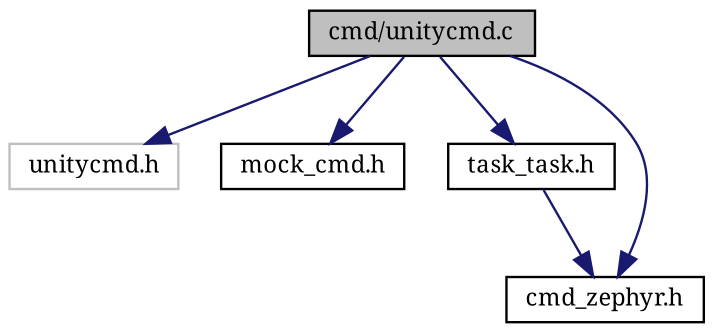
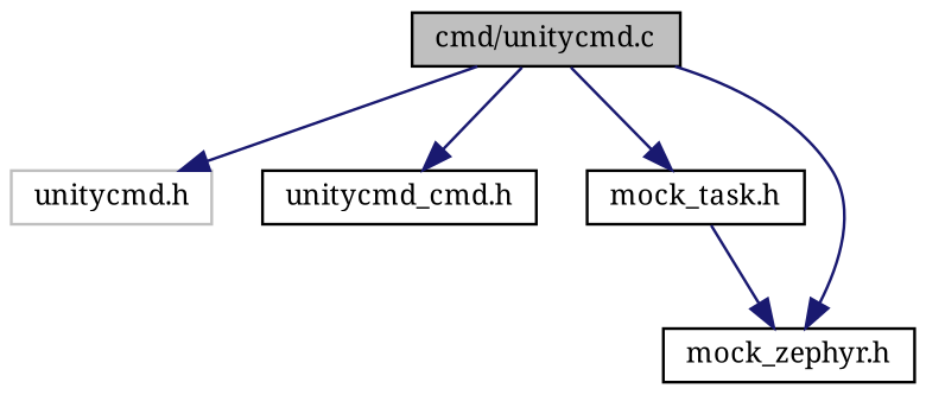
  digraph {
    fontname="Noto Serif"
    node [color=black fillcolor=white fontname="Noto Serif" fontsize=10 shape=record style=filled]
    edge [color=midnightblue fontname="Noto Serif" fontsize=10 labelfontname=Helvetica labelfontsize=10 style=solid]
    n1 [fillcolor=grey75 fontcolor=black height=0.2 label="cmd/unitycmd.c" width=0.4]
    n2 [color=grey75 height=0.2 label="unitycmd.h" width=0.4]
-   n3 [height=0.2 label="mock_cmd.h" width=0.4]
-   n4 [height=0.2 label="task_task.h" width=0.4]
-   n5 [height=0.2 label="cmd_zephyr.h" width=0.4]
+   n3 [height=0.2 label="unitycmd_cmd.h" width=0.4]
+   n4 [height=0.2 label="mock_task.h" width=0.4]
+   n5 [height=0.2 label="mock_zephyr.h" width=0.4]
    n1 -> n2
    n1 -> n3
    n1 -> n4
    n1 -> n5
    n4 -> n5
  }
